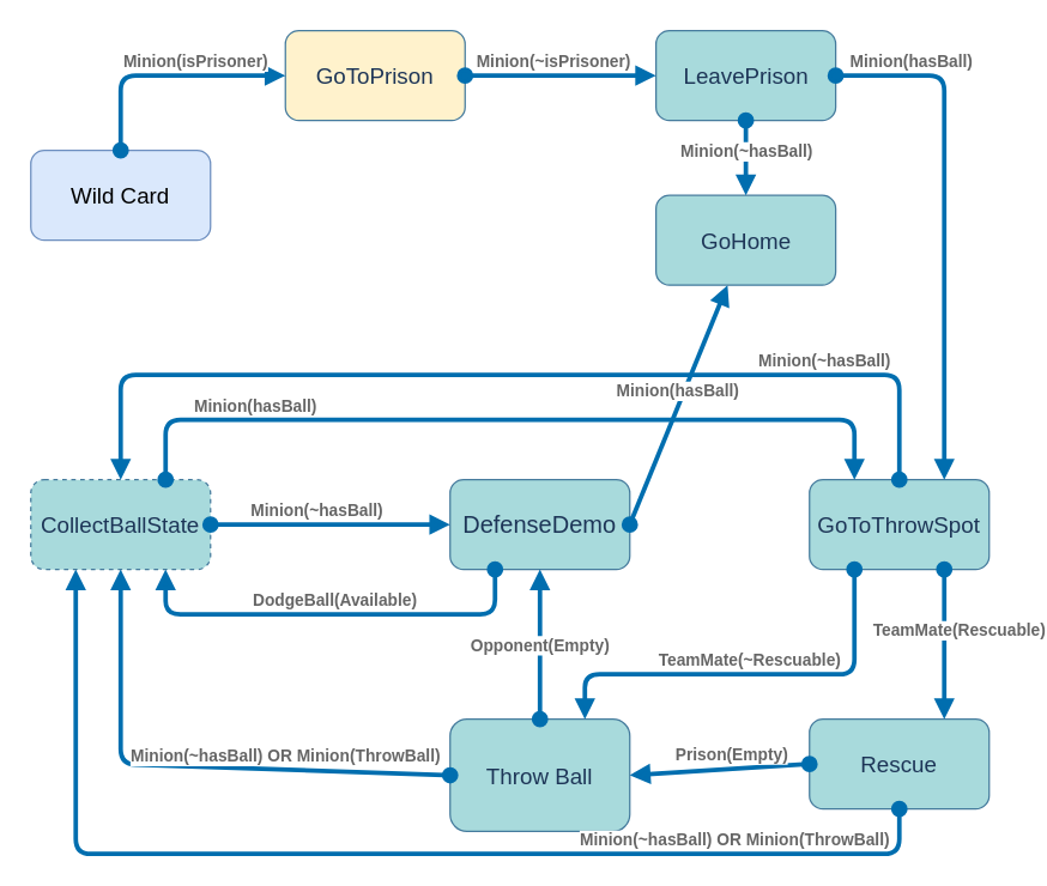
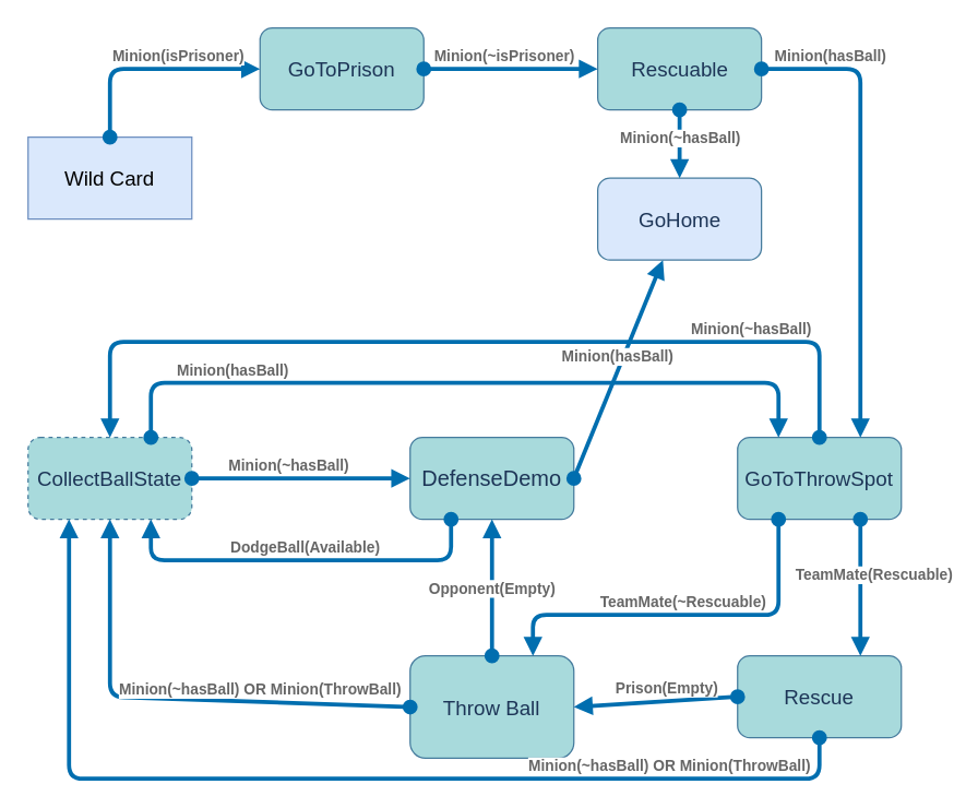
  <mxCell id="0" />
  <mxCell id="1" parent="0" />
  <mxCell id="2" value="&lt;font style=&quot;font-size: 15px;&quot;&gt;CollectBallState&lt;/font&gt;" style="whiteSpace=wrap;html=1;fillColor=#A8DADC;strokeColor=#457B9D;fontColor=#1D3557;rounded=1;dashed=1;" vertex="1" parent="1"><mxGeometry x="20" y="320" width="120" height="60" as="geometry" /></mxCell>
  <mxCell id="3" value="&lt;font style=&quot;font-size: 15px;&quot;&gt;GoToThrowSpot&lt;/font&gt;" style="whiteSpace=wrap;html=1;fillColor=#A8DADC;strokeColor=#457B9D;fontColor=#1D3557;rounded=1;" vertex="1" parent="1"><mxGeometry x="540" y="320" width="120" height="60" as="geometry" /></mxCell>
  <mxCell id="4" value="&lt;font style=&quot;font-size: 16px;&quot;&gt;DefenseDemo&lt;/font&gt;" style="whiteSpace=wrap;html=1;fillColor=#A8DADC;strokeColor=#457B9D;fontColor=#1D3557;rounded=1;" vertex="1" parent="1"><mxGeometry x="300" y="320" width="120" height="60" as="geometry" /></mxCell>
  <mxCell id="5" value="Throw Ball" style="whiteSpace=wrap;html=1;fontSize=15;fillColor=#A8DADC;strokeColor=#457B9D;fontColor=#1D3557;rounded=1;" vertex="1" parent="1"><mxGeometry x="300" y="480" width="120" height="75" as="geometry" /></mxCell>
  <mxCell id="6" value="Rescue" style="whiteSpace=wrap;html=1;fontSize=15;fillColor=#A8DADC;strokeColor=#457B9D;fontColor=#1D3557;rounded=1;" vertex="1" parent="1"><mxGeometry x="540" y="480" width="120" height="60" as="geometry" /></mxCell>
- <mxCell id="7" value="&lt;font style=&quot;font-size: 15px;&quot;&gt;GoToPrison&lt;/font&gt;" style="whiteSpace=wrap;html=1;fillColor=#fff2cc;strokeColor=#457B9D;fontColor=#1D3557;rounded=1;" vertex="1" parent="1"><mxGeometry x="190" y="20" width="120" height="60" as="geometry" /></mxCell>
- <mxCell id="8" value="&lt;font style=&quot;font-size: 15px;&quot;&gt;LeavePrison&lt;/font&gt;" style="whiteSpace=wrap;html=1;fillColor=#A8DADC;strokeColor=#457B9D;fontColor=#1D3557;rounded=1;" vertex="1" parent="1"><mxGeometry x="437.5" y="20" width="120" height="60" as="geometry" /></mxCell>
- <mxCell id="9" value="&lt;font style=&quot;font-size: 15px;&quot;&gt;GoHome&lt;/font&gt;" style="whiteSpace=wrap;html=1;fillColor=#A8DADC;strokeColor=#457B9D;fontColor=#1D3557;rounded=1;" vertex="1" parent="1"><mxGeometry x="437.5" y="130" width="120" height="60" as="geometry" /></mxCell>
- <mxCell id="10" value="&lt;font style=&quot;font-size: 15px;&quot;&gt;Wild Card&lt;/font&gt;" style="whiteSpace=wrap;html=1;fillColor=#dae8fc;strokeColor=#6c8ebf;rounded=1;" vertex="1" parent="1"><mxGeometry x="20" y="100" width="120" height="60" as="geometry" /></mxCell>
+ <mxCell id="7" value="&lt;font style=&quot;font-size: 15px;&quot;&gt;GoToPrison&lt;/font&gt;" style="whiteSpace=wrap;html=1;fillColor=#A8DADC;strokeColor=#457B9D;fontColor=#1D3557;rounded=1;" vertex="1" parent="1"><mxGeometry x="190" y="20" width="120" height="60" as="geometry" /></mxCell>
+ <mxCell id="8" value="&lt;font style=&quot;font-size: 15px;&quot;&gt;Rescuable&lt;/font&gt;" style="whiteSpace=wrap;html=1;fillColor=#A8DADC;strokeColor=#457B9D;fontColor=#1D3557;rounded=1;" vertex="1" parent="1"><mxGeometry x="437.5" y="20" width="120" height="60" as="geometry" /></mxCell>
+ <mxCell id="9" value="&lt;font style=&quot;font-size: 15px;&quot;&gt;GoHome&lt;/font&gt;" style="whiteSpace=wrap;html=1;fillColor=#dae8fc;strokeColor=#457B9D;fontColor=#1D3557;rounded=1;" vertex="1" parent="1"><mxGeometry x="437.5" y="130" width="120" height="60" as="geometry" /></mxCell>
+ <mxCell id="10" value="&lt;font style=&quot;font-size: 15px;&quot;&gt;Wild Card&lt;/font&gt;" style="whiteSpace=wrap;html=1;fillColor=#dae8fc;strokeColor=#6c8ebf;rounded=0;" vertex="1" parent="1"><mxGeometry x="20" y="100" width="120" height="60" as="geometry" /></mxCell>
  <mxCell id="11" value="&lt;b&gt;&lt;font color=&quot;#666666&quot;&gt;Minion(hasBall)&lt;/font&gt;&lt;/b&gt;" style="html=1;verticalAlign=bottom;startArrow=oval;startFill=1;endArrow=block;startSize=8;fillColor=#1ba1e2;strokeColor=#006EAF;strokeWidth=3;exitX=0.75;exitY=0;exitDx=0;exitDy=0;entryX=0.25;entryY=0;entryDx=0;entryDy=0;" edge="1" parent="1" source="2" target="3"><mxGeometry x="-0.63" width="60" relative="1" as="geometry"><mxPoint x="240" y="310" as="sourcePoint" /><mxPoint x="560" y="310" as="targetPoint" /><Array as="points"><mxPoint x="110" y="280" /><mxPoint x="390" y="280" /><mxPoint x="570" y="280" /></Array><mxPoint as="offset" /></mxGeometry></mxCell>
  <mxCell id="12" value="&lt;b&gt;&lt;font color=&quot;#666666&quot;&gt;Minion(~hasBall)&lt;/font&gt;&lt;/b&gt;" style="html=1;verticalAlign=bottom;startArrow=oval;startFill=1;endArrow=block;startSize=8;fillColor=#1ba1e2;strokeColor=#006EAF;strokeWidth=3;exitX=1;exitY=0.5;exitDx=0;exitDy=0;entryX=0;entryY=0.5;entryDx=0;entryDy=0;" edge="1" parent="1" source="2" target="4"><mxGeometry x="-0.111" width="60" relative="1" as="geometry"><mxPoint x="260" y="350" as="sourcePoint" /><mxPoint x="580" y="350" as="targetPoint" /><Array as="points" /><mxPoint as="offset" /></mxGeometry></mxCell>
  <mxCell id="13" value="&lt;b&gt;&lt;font color=&quot;#666666&quot;&gt;Minion(~hasBall)&lt;/font&gt;&lt;/b&gt;" style="html=1;verticalAlign=bottom;startArrow=oval;startFill=1;endArrow=block;startSize=8;fillColor=#1ba1e2;strokeColor=#006EAF;strokeWidth=3;exitX=0.5;exitY=0;exitDx=0;exitDy=0;entryX=0.5;entryY=0;entryDx=0;entryDy=0;" edge="1" parent="1" source="3" target="2"><mxGeometry x="-0.636" width="60" relative="1" as="geometry"><mxPoint x="180" y="330" as="sourcePoint" /><mxPoint x="560" y="330" as="targetPoint" /><Array as="points"><mxPoint x="600" y="250" /><mxPoint x="80" y="250" /></Array><mxPoint as="offset" /></mxGeometry></mxCell>
  <mxCell id="14" value="&lt;b&gt;&lt;font color=&quot;#666666&quot;&gt;TeamMate(Rescuable)&lt;/font&gt;&lt;/b&gt;" style="html=1;verticalAlign=bottom;startArrow=oval;startFill=1;endArrow=block;startSize=8;fillColor=#1ba1e2;strokeColor=#006EAF;strokeWidth=3;entryX=0.75;entryY=0;entryDx=0;entryDy=0;exitX=0.75;exitY=1;exitDx=0;exitDy=0;" edge="1" parent="1" source="3" target="6"><mxGeometry y="10" width="60" relative="1" as="geometry"><mxPoint x="610" y="380" as="sourcePoint" /><mxPoint x="380" y="780" as="targetPoint" /><Array as="points" /><mxPoint as="offset" /></mxGeometry></mxCell>
  <mxCell id="15" value="&lt;b&gt;&lt;font color=&quot;#666666&quot;&gt;TeamMate(~Rescuable)&lt;/font&gt;&lt;/b&gt;" style="html=1;verticalAlign=bottom;startArrow=oval;startFill=1;endArrow=block;startSize=8;fillColor=#1ba1e2;strokeColor=#006EAF;strokeWidth=3;entryX=0.75;entryY=0;entryDx=0;entryDy=0;exitX=0.25;exitY=1;exitDx=0;exitDy=0;" edge="1" parent="1" source="3" target="5"><mxGeometry width="60" relative="1" as="geometry"><mxPoint x="530" y="400" as="sourcePoint" /><mxPoint x="530" y="470" as="targetPoint" /><Array as="points"><mxPoint x="570" y="450" /><mxPoint x="390" y="450" /></Array><mxPoint as="offset" /></mxGeometry></mxCell>
  <mxCell id="16" value="&lt;b&gt;&lt;font color=&quot;#666666&quot;&gt;Minion(~hasBall) OR Minion(ThrowBall)&lt;/font&gt;&lt;/b&gt;" style="html=1;verticalAlign=bottom;startArrow=oval;startFill=1;endArrow=block;startSize=8;fillColor=#1ba1e2;strokeColor=#006EAF;strokeWidth=3;exitX=0.5;exitY=1;exitDx=0;exitDy=0;entryX=0.25;entryY=1;entryDx=0;entryDy=0;" edge="1" parent="1" source="6" target="2"><mxGeometry x="-0.636" width="60" relative="1" as="geometry"><mxPoint x="590" y="630" as="sourcePoint" /><mxPoint x="150" y="630" as="targetPoint" /><Array as="points"><mxPoint x="600" y="570" /><mxPoint x="50" y="570" /></Array><mxPoint as="offset" /></mxGeometry></mxCell>
  <mxCell id="17" value="&lt;b&gt;&lt;font color=&quot;#666666&quot;&gt;Prison(Empty)&lt;/font&gt;&lt;/b&gt;" style="html=1;verticalAlign=bottom;startArrow=oval;startFill=1;endArrow=block;startSize=8;fillColor=#1ba1e2;strokeColor=#006EAF;strokeWidth=3;exitX=0;exitY=0.5;exitDx=0;exitDy=0;entryX=1;entryY=0.5;entryDx=0;entryDy=0;" edge="1" parent="1" source="6" target="5"><mxGeometry x="-0.13" width="60" relative="1" as="geometry"><mxPoint x="520" y="480" as="sourcePoint" /><mxPoint x="630" y="480" as="targetPoint" /><Array as="points" /><mxPoint as="offset" /></mxGeometry></mxCell>
  <mxCell id="18" value="&lt;b&gt;&lt;font color=&quot;#666666&quot;&gt;Minion(~hasBall) OR Minion(ThrowBall)&lt;/font&gt;&lt;/b&gt;" style="html=1;verticalAlign=bottom;startArrow=oval;startFill=1;endArrow=block;startSize=8;fillColor=#1ba1e2;strokeColor=#006EAF;strokeWidth=3;exitX=0;exitY=0.5;exitDx=0;exitDy=0;entryX=0.5;entryY=1;entryDx=0;entryDy=0;" edge="1" parent="1" source="5" target="2"><mxGeometry x="-0.371" width="60" relative="1" as="geometry"><mxPoint x="610" y="510" as="sourcePoint" /><mxPoint x="90" y="370" as="targetPoint" /><Array as="points"><mxPoint x="80" y="510" /></Array><mxPoint as="offset" /></mxGeometry></mxCell>
  <mxCell id="19" value="&lt;b&gt;&lt;font color=&quot;#666666&quot;&gt;Opponent(Empty)&lt;/font&gt;&lt;/b&gt;" style="html=1;verticalAlign=bottom;startArrow=oval;startFill=1;endArrow=block;startSize=8;fillColor=#1ba1e2;strokeColor=#006EAF;strokeWidth=3;exitX=0.5;exitY=0;exitDx=0;exitDy=0;entryX=0.5;entryY=1;entryDx=0;entryDy=0;" edge="1" parent="1" source="5" target="4"><mxGeometry x="-0.2" width="60" relative="1" as="geometry"><mxPoint x="530" y="490" as="sourcePoint" /><mxPoint x="415" y="490" as="targetPoint" /><Array as="points" /><mxPoint as="offset" /></mxGeometry></mxCell>
  <mxCell id="20" value="&lt;b&gt;&lt;font color=&quot;#666666&quot;&gt;Minion(hasBall)&lt;/font&gt;&lt;/b&gt;" style="html=1;verticalAlign=bottom;startArrow=oval;startFill=1;endArrow=block;startSize=8;fillColor=#1ba1e2;strokeColor=#006EAF;strokeWidth=3;exitX=1;exitY=0.5;exitDx=0;exitDy=0;" edge="1" parent="1" source="4" target="9"><mxGeometry width="60" relative="1" as="geometry"><mxPoint x="410" y="340" as="sourcePoint" /><mxPoint x="572.5" y="355" as="targetPoint" /></mxGeometry></mxCell>
  <mxCell id="21" value="&lt;b&gt;&lt;font color=&quot;#666666&quot;&gt;DodgeBall(Available)&lt;/font&gt;&lt;/b&gt;" style="html=1;verticalAlign=bottom;startArrow=oval;startFill=1;endArrow=block;startSize=8;fillColor=#1ba1e2;strokeColor=#006EAF;strokeWidth=3;exitX=0.25;exitY=1;exitDx=0;exitDy=0;entryX=0.75;entryY=1;entryDx=0;entryDy=0;" edge="1" parent="1" source="4" target="2"><mxGeometry x="-0.02" width="60" relative="1" as="geometry"><mxPoint x="630" y="650" as="sourcePoint" /><mxPoint x="110" y="510" as="targetPoint" /><Array as="points"><mxPoint x="330" y="410" /><mxPoint x="110" y="410" /></Array><mxPoint as="offset" /></mxGeometry></mxCell>
  <mxCell id="22" value="&lt;b&gt;&lt;font color=&quot;#666666&quot;&gt;Minion(~isPrisoner)&lt;/font&gt;&lt;/b&gt;" style="html=1;verticalAlign=bottom;startArrow=oval;startFill=1;endArrow=block;startSize=8;fillColor=#1ba1e2;strokeColor=#006EAF;strokeWidth=3;exitX=1;exitY=0.5;exitDx=0;exitDy=0;entryX=0;entryY=0.5;entryDx=0;entryDy=0;" edge="1" parent="1" source="7" target="8"><mxGeometry x="-0.077" width="60" relative="1" as="geometry"><mxPoint x="440" y="109.5" as="sourcePoint" /><mxPoint x="440" y="110" as="targetPoint" /><Array as="points" /><mxPoint as="offset" /></mxGeometry></mxCell>
  <mxCell id="23" value="&lt;b&gt;&lt;font color=&quot;#666666&quot;&gt;Minion(hasBall)&lt;/font&gt;&lt;/b&gt;" style="html=1;verticalAlign=bottom;startArrow=oval;startFill=1;endArrow=block;startSize=8;fillColor=#1ba1e2;strokeColor=#006EAF;strokeWidth=3;exitX=1;exitY=0.5;exitDx=0;exitDy=0;entryX=0.75;entryY=0;entryDx=0;entryDy=0;" edge="1" parent="1" source="8" target="3"><mxGeometry x="-0.709" width="60" relative="1" as="geometry"><mxPoint x="430" y="230" as="sourcePoint" /><mxPoint x="860" y="230" as="targetPoint" /><Array as="points"><mxPoint x="630" y="50" /><mxPoint x="630" y="150" /></Array><mxPoint as="offset" /></mxGeometry></mxCell>
  <mxCell id="24" value="&lt;b&gt;&lt;font color=&quot;#666666&quot;&gt;Minion(~hasBall)&lt;/font&gt;&lt;/b&gt;" style="html=1;verticalAlign=bottom;startArrow=oval;startFill=1;endArrow=block;startSize=8;fillColor=#1ba1e2;strokeColor=#006EAF;strokeWidth=3;exitX=0.5;exitY=1;exitDx=0;exitDy=0;" edge="1" parent="1" source="8" target="9"><mxGeometry x="0.2" width="60" relative="1" as="geometry"><mxPoint x="680" y="190" as="sourcePoint" /><mxPoint x="732.5" y="390" as="targetPoint" /><mxPoint as="offset" /></mxGeometry></mxCell>
  <mxCell id="25" value="&lt;b&gt;&lt;font color=&quot;#666666&quot;&gt;Minion(isPrisoner)&lt;/font&gt;&lt;/b&gt;" style="html=1;verticalAlign=bottom;startArrow=oval;startFill=1;endArrow=block;startSize=8;fillColor=#1ba1e2;strokeColor=#006EAF;strokeWidth=3;exitX=0.5;exitY=0;exitDx=0;exitDy=0;entryX=0;entryY=0.5;entryDx=0;entryDy=0;" edge="1" parent="1" source="10" target="7"><mxGeometry x="0.25" width="60" relative="1" as="geometry"><mxPoint x="150" y="80" as="sourcePoint" /><mxPoint x="190" y="70" as="targetPoint" /><Array as="points"><mxPoint x="80" y="50" /></Array><mxPoint as="offset" /></mxGeometry></mxCell>
